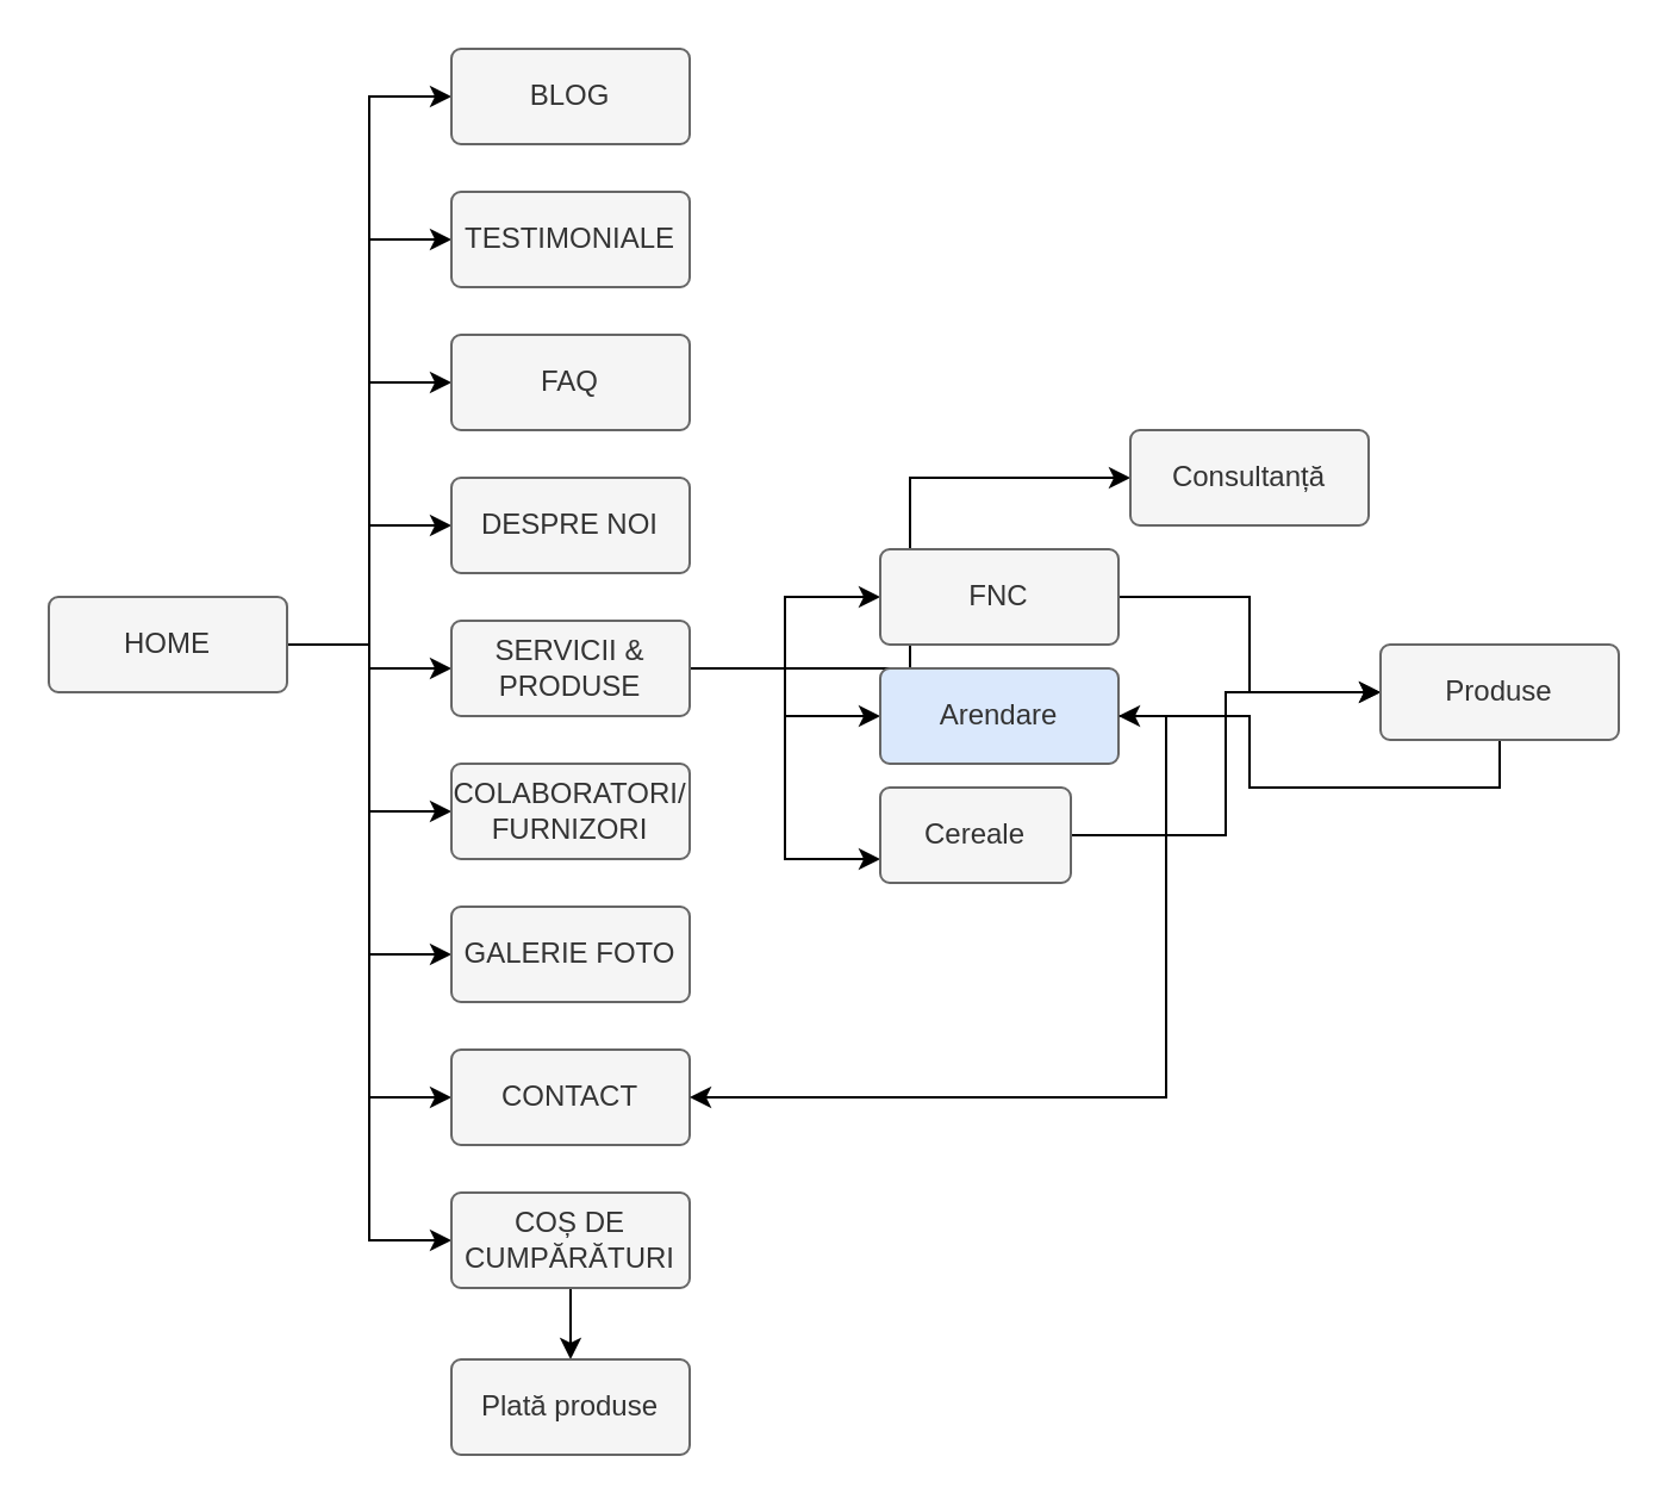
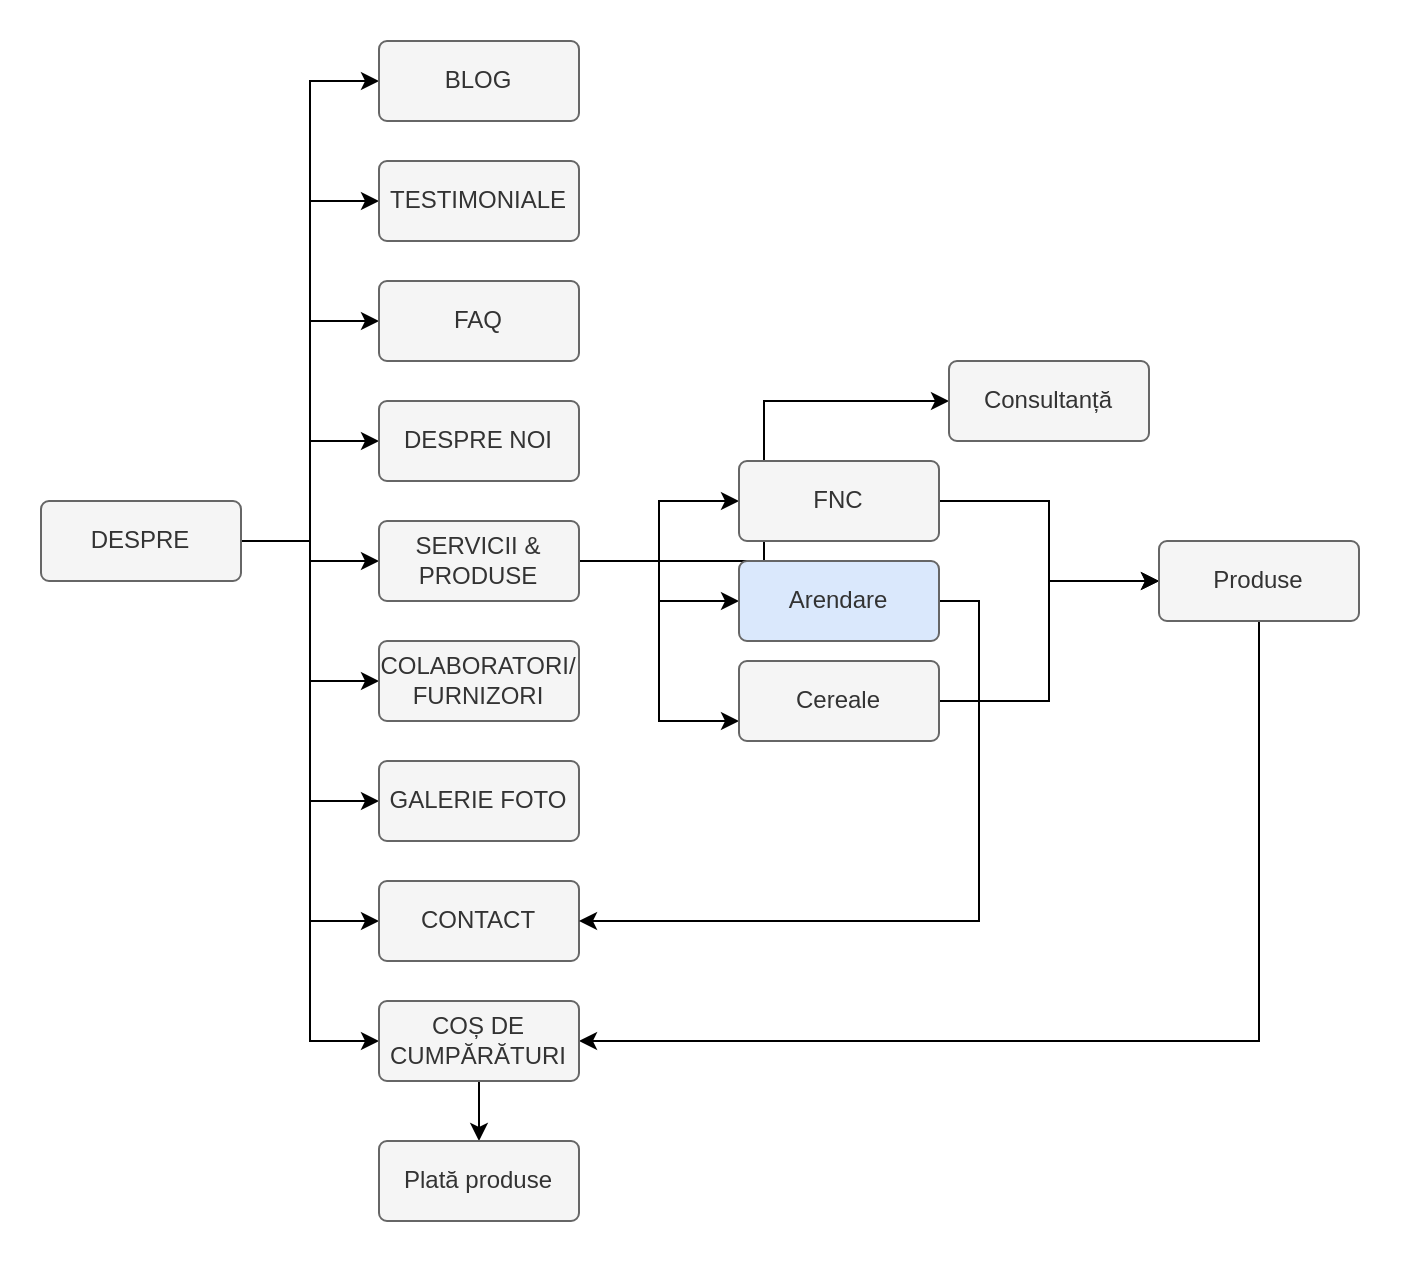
  <mxCell id="0" />
  <mxCell id="1" parent="0" />
  <mxCell id="2" style="edgeStyle=orthogonalEdgeStyle;rounded=0;orthogonalLoop=1;jettySize=auto;html=1;exitX=1;exitY=0.5;exitDx=0;exitDy=0;entryX=0;entryY=0.5;entryDx=0;entryDy=0;" edge="1" parent="1" source="11" target="33"><mxGeometry relative="1" as="geometry" /></mxCell>
  <mxCell id="3" style="edgeStyle=orthogonalEdgeStyle;rounded=0;orthogonalLoop=1;jettySize=auto;html=1;exitX=1;exitY=0.5;exitDx=0;exitDy=0;entryX=0;entryY=0.5;entryDx=0;entryDy=0;" edge="1" parent="1" source="11" target="34"><mxGeometry relative="1" as="geometry" /></mxCell>
  <mxCell id="4" style="edgeStyle=orthogonalEdgeStyle;rounded=0;orthogonalLoop=1;jettySize=auto;html=1;exitX=1;exitY=0.5;exitDx=0;exitDy=0;entryX=0;entryY=0.5;entryDx=0;entryDy=0;" edge="1" parent="1" source="11" target="35"><mxGeometry relative="1" as="geometry" /></mxCell>
  <mxCell id="5" style="edgeStyle=orthogonalEdgeStyle;rounded=0;orthogonalLoop=1;jettySize=auto;html=1;exitX=1;exitY=0.5;exitDx=0;exitDy=0;entryX=0;entryY=0.5;entryDx=0;entryDy=0;" edge="1" parent="1" source="11" target="12"><mxGeometry relative="1" as="geometry" /></mxCell>
  <mxCell id="6" style="edgeStyle=orthogonalEdgeStyle;rounded=0;orthogonalLoop=1;jettySize=auto;html=1;exitX=1;exitY=0.5;exitDx=0;exitDy=0;entryX=0;entryY=0.5;entryDx=0;entryDy=0;" edge="1" parent="1" source="11" target="17"><mxGeometry relative="1" as="geometry" /></mxCell>
  <mxCell id="7" style="edgeStyle=orthogonalEdgeStyle;rounded=0;orthogonalLoop=1;jettySize=auto;html=1;exitX=1;exitY=0.5;exitDx=0;exitDy=0;entryX=0;entryY=0.5;entryDx=0;entryDy=0;" edge="1" parent="1" source="11" target="18"><mxGeometry relative="1" as="geometry" /></mxCell>
  <mxCell id="8" style="edgeStyle=orthogonalEdgeStyle;rounded=0;orthogonalLoop=1;jettySize=auto;html=1;exitX=1;exitY=0.5;exitDx=0;exitDy=0;entryX=0;entryY=0.5;entryDx=0;entryDy=0;" edge="1" parent="1" source="11" target="19"><mxGeometry relative="1" as="geometry" /></mxCell>
  <mxCell id="9" style="edgeStyle=orthogonalEdgeStyle;rounded=0;orthogonalLoop=1;jettySize=auto;html=1;exitX=1;exitY=0.5;exitDx=0;exitDy=0;entryX=0;entryY=0.5;entryDx=0;entryDy=0;" edge="1" parent="1" source="11" target="20"><mxGeometry relative="1" as="geometry" /></mxCell>
  <mxCell id="10" style="edgeStyle=orthogonalEdgeStyle;rounded=0;orthogonalLoop=1;jettySize=auto;html=1;exitX=1;exitY=0.5;exitDx=0;exitDy=0;entryX=0;entryY=0.5;entryDx=0;entryDy=0;" edge="1" parent="1" source="11" target="31"><mxGeometry relative="1" as="geometry" /></mxCell>
- <mxCell id="11" value="HOME" style="rounded=1;arcSize=10;whiteSpace=wrap;html=1;align=center;fillColor=#f5f5f5;strokeColor=#666666;fontColor=#333333;" vertex="1" parent="1"><mxGeometry x="20" y="250" width="100" height="40" as="geometry" /></mxCell>
+ <mxCell id="11" value="DESPRE" style="rounded=1;arcSize=10;whiteSpace=wrap;html=1;align=center;fillColor=#f5f5f5;strokeColor=#666666;fontColor=#333333;" vertex="1" parent="1"><mxGeometry x="20" y="250" width="100" height="40" as="geometry" /></mxCell>
  <mxCell id="12" value="DESPRE NOI" style="rounded=1;arcSize=10;whiteSpace=wrap;html=1;align=center;fillColor=#f5f5f5;strokeColor=#666666;fontColor=#333333;" vertex="1" parent="1"><mxGeometry x="189" y="200" width="100" height="40" as="geometry" /></mxCell>
  <mxCell id="13" style="edgeStyle=orthogonalEdgeStyle;rounded=0;orthogonalLoop=1;jettySize=auto;html=1;exitX=1;exitY=0.5;exitDx=0;exitDy=0;entryX=0;entryY=0.5;entryDx=0;entryDy=0;" edge="1" parent="1" source="17" target="21"><mxGeometry relative="1" as="geometry" /></mxCell>
  <mxCell id="14" style="edgeStyle=orthogonalEdgeStyle;rounded=0;orthogonalLoop=1;jettySize=auto;html=1;exitX=1;exitY=0.5;exitDx=0;exitDy=0;entryX=0;entryY=0.5;entryDx=0;entryDy=0;" edge="1" parent="1" source="17" target="25"><mxGeometry relative="1" as="geometry" /></mxCell>
  <mxCell id="15" style="edgeStyle=orthogonalEdgeStyle;rounded=0;orthogonalLoop=1;jettySize=auto;html=1;exitX=1;exitY=0.5;exitDx=0;exitDy=0;entryX=0;entryY=0.75;entryDx=0;entryDy=0;" edge="1" parent="1" source="17" target="27"><mxGeometry relative="1" as="geometry" /></mxCell>
  <mxCell id="16" style="edgeStyle=orthogonalEdgeStyle;rounded=0;orthogonalLoop=1;jettySize=auto;html=1;exitX=1;exitY=0.5;exitDx=0;exitDy=0;entryX=0;entryY=0.5;entryDx=0;entryDy=0;" edge="1" parent="1" source="17" target="23"><mxGeometry relative="1" as="geometry" /></mxCell>
  <mxCell id="17" value="SERVICII &amp;amp; PRODUSE" style="rounded=1;arcSize=10;whiteSpace=wrap;html=1;align=center;fillColor=#f5f5f5;strokeColor=#666666;fontColor=#333333;" vertex="1" parent="1"><mxGeometry x="189" y="260" width="100" height="40" as="geometry" /></mxCell>
  <mxCell id="18" value="COLABORATORI/ FURNIZORI" style="rounded=1;arcSize=10;whiteSpace=wrap;html=1;align=center;fillColor=#f5f5f5;strokeColor=#666666;fontColor=#333333;" vertex="1" parent="1"><mxGeometry x="189" y="320" width="100" height="40" as="geometry" /></mxCell>
  <mxCell id="19" value="GALERIE FOTO" style="rounded=1;arcSize=10;whiteSpace=wrap;html=1;align=center;fillColor=#f5f5f5;strokeColor=#666666;fontColor=#333333;" vertex="1" parent="1"><mxGeometry x="189" y="380" width="100" height="40" as="geometry" /></mxCell>
  <mxCell id="20" value="CONTACT" style="rounded=1;arcSize=10;whiteSpace=wrap;html=1;align=center;fillColor=#f5f5f5;strokeColor=#666666;fontColor=#333333;" vertex="1" parent="1"><mxGeometry x="189" y="440" width="100" height="40" as="geometry" /></mxCell>
  <mxCell id="21" value="Consultanță" style="rounded=1;arcSize=10;whiteSpace=wrap;html=1;align=center;fillColor=#f5f5f5;strokeColor=#666666;fontColor=#333333;" vertex="1" parent="1"><mxGeometry x="474" y="180" width="100" height="40" as="geometry" /></mxCell>
  <mxCell id="22" style="edgeStyle=orthogonalEdgeStyle;rounded=0;orthogonalLoop=1;jettySize=auto;html=1;exitX=1;exitY=0.5;exitDx=0;exitDy=0;entryX=0;entryY=0.5;entryDx=0;entryDy=0;" edge="1" parent="1" source="23" target="29"><mxGeometry relative="1" as="geometry" /></mxCell>
  <mxCell id="23" value="FNC" style="rounded=1;arcSize=10;whiteSpace=wrap;html=1;align=center;fillColor=#f5f5f5;strokeColor=#666666;fontColor=#333333;" vertex="1" parent="1"><mxGeometry x="369" y="230" width="100" height="40" as="geometry" /></mxCell>
  <mxCell id="24" style="edgeStyle=orthogonalEdgeStyle;rounded=0;orthogonalLoop=1;jettySize=auto;html=1;exitX=1;exitY=0.5;exitDx=0;exitDy=0;entryX=1;entryY=0.5;entryDx=0;entryDy=0;" edge="1" parent="1" source="25" target="20"><mxGeometry relative="1" as="geometry" /></mxCell>
  <mxCell id="25" value="Arendare" style="rounded=1;arcSize=10;whiteSpace=wrap;html=1;align=center;fillColor=#dae8fc;strokeColor=#666666;fontColor=#333333;" vertex="1" parent="1"><mxGeometry x="369" y="280" width="100" height="40" as="geometry" /></mxCell>
  <mxCell id="26" style="edgeStyle=orthogonalEdgeStyle;rounded=0;orthogonalLoop=1;jettySize=auto;html=1;exitX=1;exitY=0.5;exitDx=0;exitDy=0;entryX=0;entryY=0.5;entryDx=0;entryDy=0;" edge="1" parent="1" source="27" target="29"><mxGeometry relative="1" as="geometry" /></mxCell>
- <mxCell id="27" value="Cereale" style="rounded=1;arcSize=10;whiteSpace=wrap;html=1;align=center;fillColor=#f5f5f5;strokeColor=#666666;fontColor=#333333;" vertex="1" parent="1"><mxGeometry x="369" y="330" width="80" height="40" as="geometry" /></mxCell>
- <mxCell id="28" style="edgeStyle=orthogonalEdgeStyle;rounded=0;orthogonalLoop=1;jettySize=auto;html=1;exitX=0.5;exitY=1;exitDx=0;exitDy=0;" edge="1" parent="1" source="29" target="25"><mxGeometry relative="1" as="geometry" /></mxCell>
+ <mxCell id="27" value="Cereale" style="rounded=1;arcSize=10;whiteSpace=wrap;html=1;align=center;fillColor=#f5f5f5;strokeColor=#666666;fontColor=#333333;" vertex="1" parent="1"><mxGeometry x="369" y="330" width="100" height="40" as="geometry" /></mxCell>
+ <mxCell id="28" style="edgeStyle=orthogonalEdgeStyle;rounded=0;orthogonalLoop=1;jettySize=auto;html=1;exitX=0.5;exitY=1;exitDx=0;exitDy=0;entryX=1;entryY=0.5;entryDx=0;entryDy=0;" edge="1" parent="1" source="29" target="31"><mxGeometry relative="1" as="geometry" /></mxCell>
  <mxCell id="29" value="Produse" style="rounded=1;arcSize=10;whiteSpace=wrap;html=1;align=center;fillColor=#f5f5f5;strokeColor=#666666;fontColor=#333333;" vertex="1" parent="1"><mxGeometry x="579" y="270" width="100" height="40" as="geometry" /></mxCell>
  <mxCell id="30" style="edgeStyle=orthogonalEdgeStyle;rounded=0;orthogonalLoop=1;jettySize=auto;html=1;exitX=0.5;exitY=1;exitDx=0;exitDy=0;" edge="1" parent="1" source="31" target="32"><mxGeometry relative="1" as="geometry" /></mxCell>
  <mxCell id="31" value="COȘ DE CUMPĂRĂTURI" style="rounded=1;arcSize=10;whiteSpace=wrap;html=1;align=center;fillColor=#f5f5f5;strokeColor=#666666;fontColor=#333333;" vertex="1" parent="1"><mxGeometry x="189" y="500" width="100" height="40" as="geometry" /></mxCell>
  <mxCell id="32" value="Plată produse" style="rounded=1;arcSize=10;whiteSpace=wrap;html=1;align=center;fillColor=#f5f5f5;strokeColor=#666666;fontColor=#333333;" vertex="1" parent="1"><mxGeometry x="189" y="570" width="100" height="40" as="geometry" /></mxCell>
  <mxCell id="33" value="BLOG" style="rounded=1;arcSize=10;whiteSpace=wrap;html=1;align=center;fillColor=#f5f5f5;strokeColor=#666666;fontColor=#333333;" vertex="1" parent="1"><mxGeometry x="189" y="20" width="100" height="40" as="geometry" /></mxCell>
  <mxCell id="34" value="TESTIMONIALE" style="rounded=1;arcSize=10;whiteSpace=wrap;html=1;align=center;fillColor=#f5f5f5;strokeColor=#666666;fontColor=#333333;" vertex="1" parent="1"><mxGeometry x="189" y="80" width="100" height="40" as="geometry" /></mxCell>
  <mxCell id="35" value="FAQ" style="rounded=1;arcSize=10;whiteSpace=wrap;html=1;align=center;fillColor=#f5f5f5;strokeColor=#666666;fontColor=#333333;" vertex="1" parent="1"><mxGeometry x="189" y="140" width="100" height="40" as="geometry" /></mxCell>
